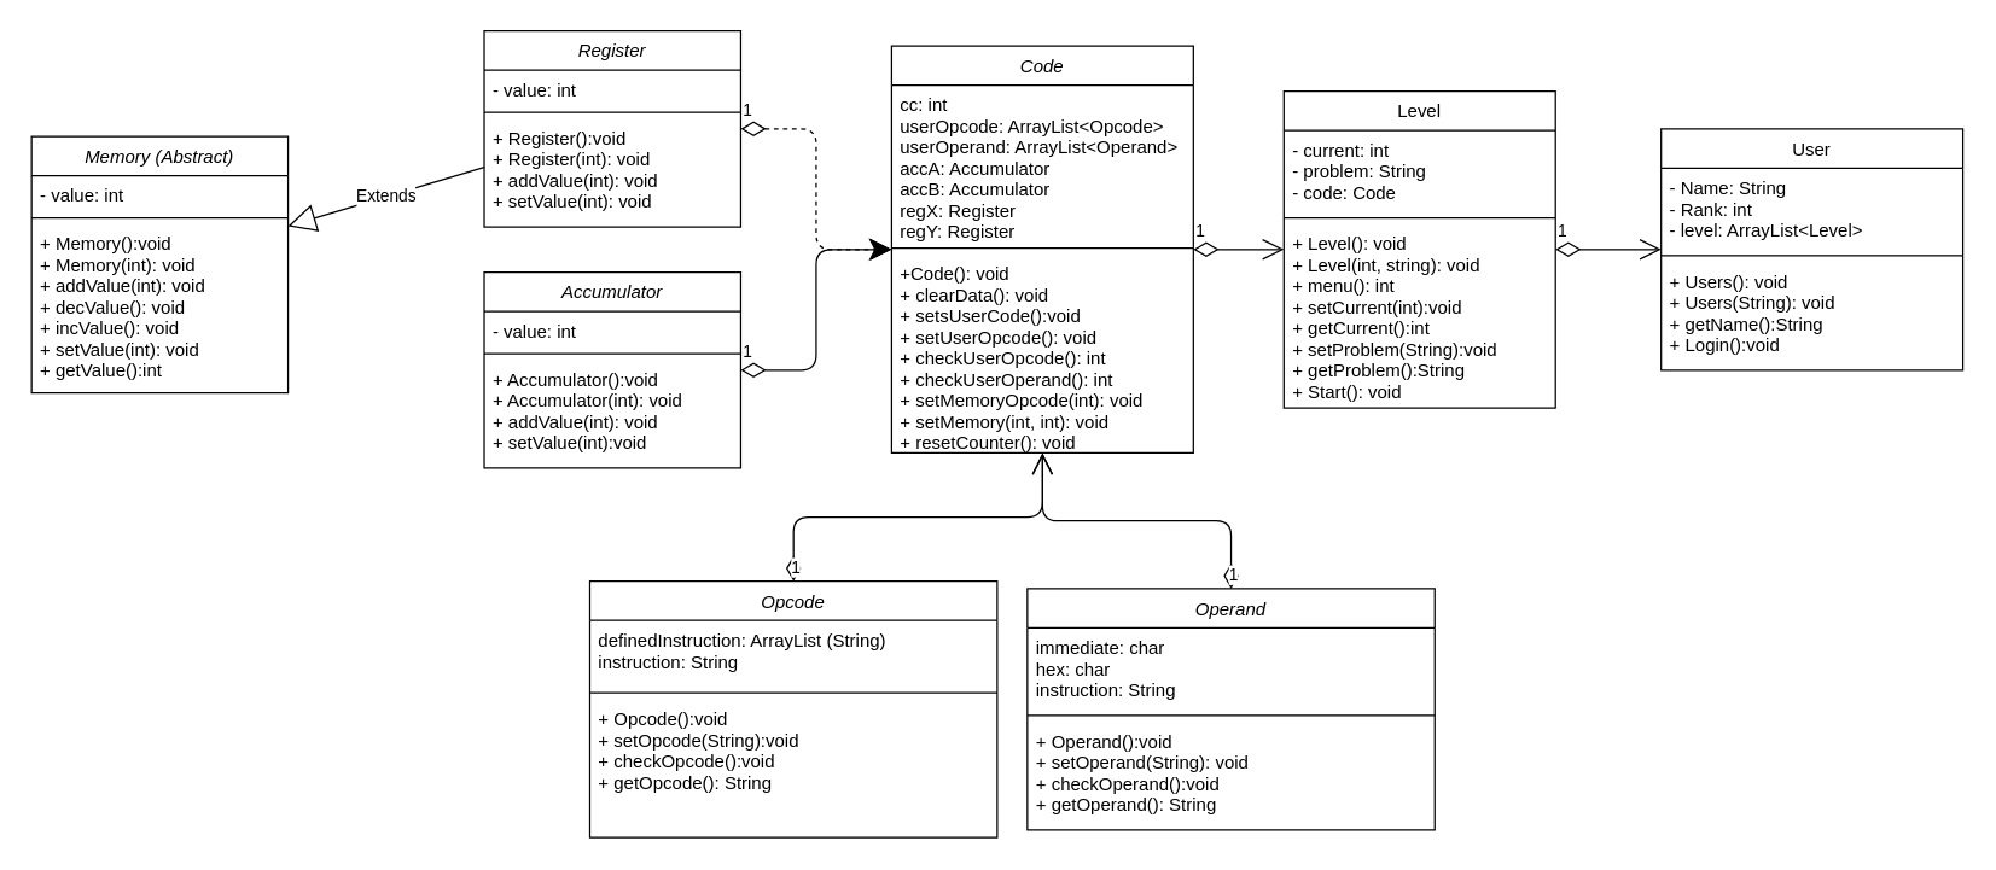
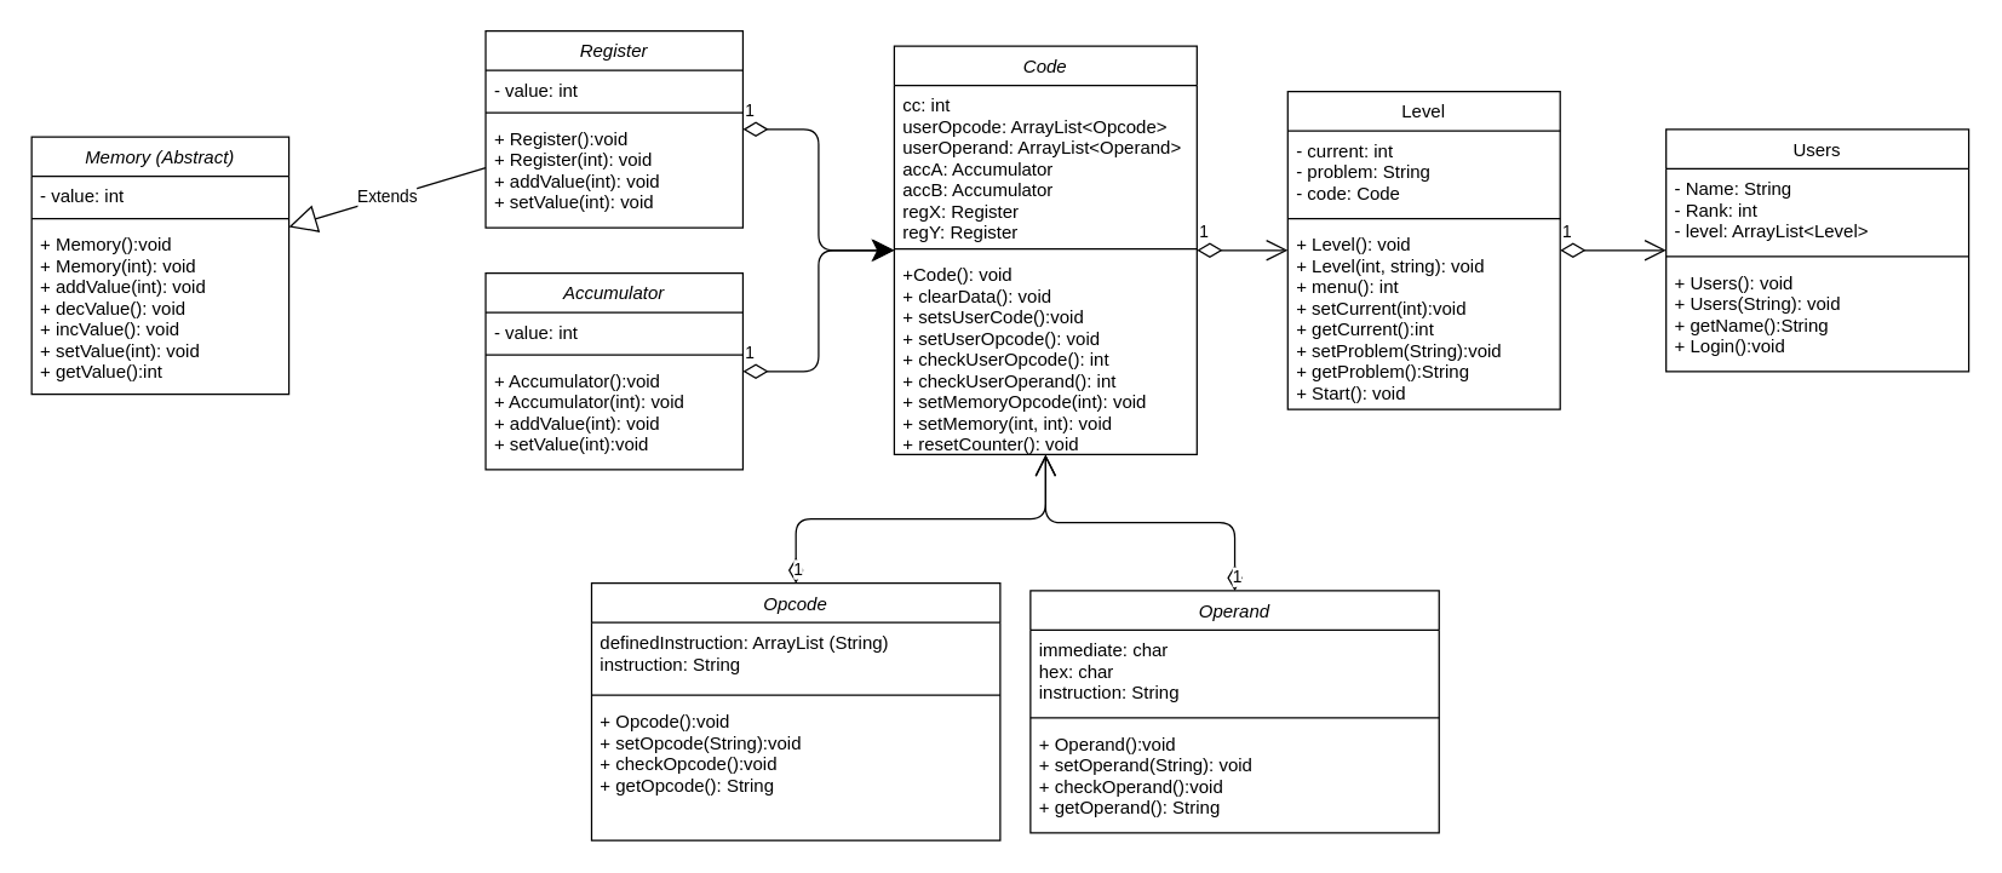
  <mxCell id="0" />
  <mxCell id="1" parent="0" />
  <mxCell id="2" value="Code" style="swimlane;fontStyle=2;align=center;verticalAlign=top;childLayout=stackLayout;horizontal=1;startSize=26;horizontalStack=0;resizeParent=1;resizeLast=0;collapsible=1;marginBottom=0;rounded=0;shadow=0;strokeWidth=1;" parent="1" vertex="1"><mxGeometry x="590" y="30" width="200" height="270" as="geometry"><mxRectangle x="230" y="140" width="160" height="26" as="alternateBounds" /></mxGeometry></mxCell>
  <mxCell id="3" value="cc: int&#10;userOpcode: ArrayList&lt;Opcode&gt;&#10;userOperand: ArrayList&lt;Operand&gt;&#10;accA: Accumulator&#10;accB: Accumulator&#10;regX: Register&#10;regY: Register" style="text;align=left;verticalAlign=top;spacingLeft=4;spacingRight=4;overflow=hidden;rotatable=0;points=[[0,0.5],[1,0.5]];portConstraint=eastwest;" parent="2" vertex="1"><mxGeometry y="26" width="200" height="104" as="geometry" /></mxCell>
  <mxCell id="4" value="" style="line;html=1;strokeWidth=1;align=left;verticalAlign=middle;spacingTop=-1;spacingLeft=3;spacingRight=3;rotatable=0;labelPosition=right;points=[];portConstraint=eastwest;" parent="2" vertex="1"><mxGeometry y="130" width="200" height="8" as="geometry" /></mxCell>
  <mxCell id="5" value="+Code(): void&#10;+ clearData(): void&#10;+ setsUserCode():void&#10;+ setUserOpcode(): void&#10;+ checkUserOpcode(): int&#10;+ checkUserOperand(): int&#10;+ setMemoryOpcode(int): void&#10;+ setMemory(int, int): void&#10;+ resetCounter(): void" style="text;align=left;verticalAlign=top;spacingLeft=4;spacingRight=4;overflow=hidden;rotatable=0;points=[[0,0.5],[1,0.5]];portConstraint=eastwest;" parent="2" vertex="1"><mxGeometry y="138" width="200" height="132" as="geometry" /></mxCell>
  <mxCell id="6" value="Level" style="swimlane;fontStyle=0;align=center;verticalAlign=top;childLayout=stackLayout;horizontal=1;startSize=26;horizontalStack=0;resizeParent=1;resizeLast=0;collapsible=1;marginBottom=0;rounded=0;shadow=0;strokeWidth=1;" parent="1" vertex="1"><mxGeometry x="850" y="60" width="180" height="210" as="geometry"><mxRectangle x="130" y="380" width="160" height="26" as="alternateBounds" /></mxGeometry></mxCell>
  <mxCell id="7" value="- current: int&#10;- problem: String&#10;- code: Code" style="text;align=left;verticalAlign=top;spacingLeft=4;spacingRight=4;overflow=hidden;rotatable=0;points=[[0,0.5],[1,0.5]];portConstraint=eastwest;" parent="6" vertex="1"><mxGeometry y="26" width="180" height="54" as="geometry" /></mxCell>
  <mxCell id="8" value="" style="line;html=1;strokeWidth=1;align=left;verticalAlign=middle;spacingTop=-1;spacingLeft=3;spacingRight=3;rotatable=0;labelPosition=right;points=[];portConstraint=eastwest;" parent="6" vertex="1"><mxGeometry y="80" width="180" height="8" as="geometry" /></mxCell>
  <mxCell id="9" value="+ Level(): void&#10;+ Level(int, string): void&#10;+ menu(): int&#10;+ setCurrent(int):void&#10;+ getCurrent():int&#10;+ setProblem(String):void&#10;+ getProblem():String&#10;+ Start(): void" style="text;align=left;verticalAlign=top;spacingLeft=4;spacingRight=4;overflow=hidden;rotatable=0;points=[[0,0.5],[1,0.5]];portConstraint=eastwest;" parent="6" vertex="1"><mxGeometry y="88" width="180" height="122" as="geometry" /></mxCell>
- <mxCell id="10" value="User" style="swimlane;fontStyle=0;align=center;verticalAlign=top;childLayout=stackLayout;horizontal=1;startSize=26;horizontalStack=0;resizeParent=1;resizeLast=0;collapsible=1;marginBottom=0;rounded=0;shadow=0;strokeWidth=1;" parent="1" vertex="1"><mxGeometry x="1100" y="85" width="200" height="160" as="geometry"><mxRectangle x="130" y="380" width="160" height="26" as="alternateBounds" /></mxGeometry></mxCell>
+ <mxCell id="10" value="Users" style="swimlane;fontStyle=0;align=center;verticalAlign=top;childLayout=stackLayout;horizontal=1;startSize=26;horizontalStack=0;resizeParent=1;resizeLast=0;collapsible=1;marginBottom=0;rounded=0;shadow=0;strokeWidth=1;" parent="1" vertex="1"><mxGeometry x="1100" y="85" width="200" height="160" as="geometry"><mxRectangle x="130" y="380" width="160" height="26" as="alternateBounds" /></mxGeometry></mxCell>
  <mxCell id="11" value="- Name: String&#10;- Rank: int&#10;- level: ArrayList&lt;Level&gt; " style="text;align=left;verticalAlign=top;spacingLeft=4;spacingRight=4;overflow=hidden;rotatable=0;points=[[0,0.5],[1,0.5]];portConstraint=eastwest;" parent="10" vertex="1"><mxGeometry y="26" width="200" height="54" as="geometry" /></mxCell>
  <mxCell id="12" value="" style="line;html=1;strokeWidth=1;align=left;verticalAlign=middle;spacingTop=-1;spacingLeft=3;spacingRight=3;rotatable=0;labelPosition=right;points=[];portConstraint=eastwest;" parent="10" vertex="1"><mxGeometry y="80" width="200" height="8" as="geometry" /></mxCell>
  <mxCell id="13" value="+ Users(): void&#10;+ Users(String): void&#10;+ getName():String&#10;+ Login():void" style="text;align=left;verticalAlign=top;spacingLeft=4;spacingRight=4;overflow=hidden;rotatable=0;points=[[0,0.5],[1,0.5]];portConstraint=eastwest;" parent="10" vertex="1"><mxGeometry y="88" width="200" height="72" as="geometry" /></mxCell>
  <mxCell id="14" value="Accumulator" style="swimlane;fontStyle=2;align=center;verticalAlign=top;childLayout=stackLayout;horizontal=1;startSize=26;horizontalStack=0;resizeParent=1;resizeLast=0;collapsible=1;marginBottom=0;rounded=0;shadow=0;strokeWidth=1;" parent="1" vertex="1"><mxGeometry x="320" y="180" width="170" height="130" as="geometry"><mxRectangle x="230" y="140" width="160" height="26" as="alternateBounds" /></mxGeometry></mxCell>
  <mxCell id="15" value="- value: int&#10;" style="text;align=left;verticalAlign=top;spacingLeft=4;spacingRight=4;overflow=hidden;rotatable=0;points=[[0,0.5],[1,0.5]];portConstraint=eastwest;" parent="14" vertex="1"><mxGeometry y="26" width="170" height="24" as="geometry" /></mxCell>
  <mxCell id="16" value="" style="line;html=1;strokeWidth=1;align=left;verticalAlign=middle;spacingTop=-1;spacingLeft=3;spacingRight=3;rotatable=0;labelPosition=right;points=[];portConstraint=eastwest;" parent="14" vertex="1"><mxGeometry y="50" width="170" height="8" as="geometry" /></mxCell>
  <mxCell id="17" value="+ Accumulator():void&#10;+ Accumulator(int): void&#10;+ addValue(int): void&#10;+ setValue(int):void" style="text;align=left;verticalAlign=top;spacingLeft=4;spacingRight=4;overflow=hidden;rotatable=0;points=[[0,0.5],[1,0.5]];portConstraint=eastwest;" parent="14" vertex="1"><mxGeometry y="58" width="170" height="72" as="geometry" /></mxCell>
  <mxCell id="18" value="Memory (Abstract)&#10;" style="swimlane;fontStyle=2;align=center;verticalAlign=top;childLayout=stackLayout;horizontal=1;startSize=26;horizontalStack=0;resizeParent=1;resizeLast=0;collapsible=1;marginBottom=0;rounded=0;shadow=0;strokeWidth=1;" parent="1" vertex="1"><mxGeometry x="20" y="90" width="170" height="170" as="geometry"><mxRectangle x="230" y="140" width="160" height="26" as="alternateBounds" /></mxGeometry></mxCell>
  <mxCell id="19" value="- value: int&#10;" style="text;align=left;verticalAlign=top;spacingLeft=4;spacingRight=4;overflow=hidden;rotatable=0;points=[[0,0.5],[1,0.5]];portConstraint=eastwest;" parent="18" vertex="1"><mxGeometry y="26" width="170" height="24" as="geometry" /></mxCell>
  <mxCell id="20" value="" style="line;html=1;strokeWidth=1;align=left;verticalAlign=middle;spacingTop=-1;spacingLeft=3;spacingRight=3;rotatable=0;labelPosition=right;points=[];portConstraint=eastwest;" parent="18" vertex="1"><mxGeometry y="50" width="170" height="8" as="geometry" /></mxCell>
  <mxCell id="21" value="+ Memory():void&#10;+ Memory(int): void&#10;+ addValue(int): void&#10;+ decValue(): void&#10;+ incValue(): void&#10;+ setValue(int): void&#10;+ getValue():int" style="text;align=left;verticalAlign=top;spacingLeft=4;spacingRight=4;overflow=hidden;rotatable=0;points=[[0,0.5],[1,0.5]];portConstraint=eastwest;" parent="18" vertex="1"><mxGeometry y="58" width="170" height="112" as="geometry" /></mxCell>
  <mxCell id="22" value="1" style="endArrow=open;html=1;endSize=12;startArrow=diamondThin;startSize=14;startFill=0;edgeStyle=orthogonalEdgeStyle;align=left;verticalAlign=bottom;" parent="1" source="6" target="10" edge="1"><mxGeometry x="-1" y="3" relative="1" as="geometry"><mxPoint x="820" y="290" as="sourcePoint" /><mxPoint x="980" y="290" as="targetPoint" /></mxGeometry></mxCell>
  <mxCell id="23" value="1" style="endArrow=open;html=1;endSize=12;startArrow=diamondThin;startSize=14;startFill=0;edgeStyle=orthogonalEdgeStyle;align=left;verticalAlign=bottom;" parent="1" source="25" target="2" edge="1"><mxGeometry x="-1" y="3" relative="1" as="geometry"><mxPoint x="820" y="290" as="sourcePoint" /><mxPoint x="980" y="290" as="targetPoint" /></mxGeometry></mxCell>
  <mxCell id="24" value="1" style="endArrow=open;html=1;endSize=12;startArrow=diamondThin;startSize=14;startFill=0;edgeStyle=orthogonalEdgeStyle;align=left;verticalAlign=bottom;" parent="1" source="2" target="6" edge="1"><mxGeometry x="-1" y="3" relative="1" as="geometry"><mxPoint x="620" y="90" as="sourcePoint" /><mxPoint x="780" y="90" as="targetPoint" /></mxGeometry></mxCell>
  <mxCell id="25" value="Opcode" style="swimlane;fontStyle=2;align=center;verticalAlign=top;childLayout=stackLayout;horizontal=1;startSize=26;horizontalStack=0;resizeParent=1;resizeLast=0;collapsible=1;marginBottom=0;rounded=0;shadow=0;strokeWidth=1;" parent="1" vertex="1"><mxGeometry x="390" y="385" width="270" height="170" as="geometry"><mxRectangle x="230" y="140" width="160" height="26" as="alternateBounds" /></mxGeometry></mxCell>
  <mxCell id="26" value="definedInstruction: ArrayList (String)&#10;instruction: String" style="text;align=left;verticalAlign=top;spacingLeft=4;spacingRight=4;overflow=hidden;rotatable=0;points=[[0,0.5],[1,0.5]];portConstraint=eastwest;" parent="25" vertex="1"><mxGeometry y="26" width="270" height="44" as="geometry" /></mxCell>
  <mxCell id="27" value="" style="line;html=1;strokeWidth=1;align=left;verticalAlign=middle;spacingTop=-1;spacingLeft=3;spacingRight=3;rotatable=0;labelPosition=right;points=[];portConstraint=eastwest;" parent="25" vertex="1"><mxGeometry y="70" width="270" height="8" as="geometry" /></mxCell>
  <mxCell id="28" value="+ Opcode():void&#10;+ setOpcode(String):void&#10;+ checkOpcode():void&#10;+ getOpcode(): String" style="text;align=left;verticalAlign=top;spacingLeft=4;spacingRight=4;overflow=hidden;rotatable=0;points=[[0,0.5],[1,0.5]];portConstraint=eastwest;" parent="25" vertex="1"><mxGeometry y="78" width="270" height="92" as="geometry" /></mxCell>
  <mxCell id="29" value="Operand" style="swimlane;fontStyle=2;align=center;verticalAlign=top;childLayout=stackLayout;horizontal=1;startSize=26;horizontalStack=0;resizeParent=1;resizeLast=0;collapsible=1;marginBottom=0;rounded=0;shadow=0;strokeWidth=1;" parent="1" vertex="1"><mxGeometry x="680" y="390" width="270" height="160" as="geometry"><mxRectangle x="230" y="140" width="160" height="26" as="alternateBounds" /></mxGeometry></mxCell>
  <mxCell id="30" value="immediate: char&#10;hex: char&#10;instruction: String" style="text;align=left;verticalAlign=top;spacingLeft=4;spacingRight=4;overflow=hidden;rotatable=0;points=[[0,0.5],[1,0.5]];portConstraint=eastwest;" parent="29" vertex="1"><mxGeometry y="26" width="270" height="54" as="geometry" /></mxCell>
  <mxCell id="31" value="" style="line;html=1;strokeWidth=1;align=left;verticalAlign=middle;spacingTop=-1;spacingLeft=3;spacingRight=3;rotatable=0;labelPosition=right;points=[];portConstraint=eastwest;" parent="29" vertex="1"><mxGeometry y="80" width="270" height="8" as="geometry" /></mxCell>
  <mxCell id="32" value="+ Operand():void&#10;+ setOperand(String): void&#10;+ checkOperand():void&#10;+ getOperand(): String" style="text;align=left;verticalAlign=top;spacingLeft=4;spacingRight=4;overflow=hidden;rotatable=0;points=[[0,0.5],[1,0.5]];portConstraint=eastwest;" parent="29" vertex="1"><mxGeometry y="88" width="270" height="72" as="geometry" /></mxCell>
  <mxCell id="33" value="1" style="endArrow=open;html=1;endSize=12;startArrow=diamondThin;startSize=14;startFill=0;edgeStyle=orthogonalEdgeStyle;align=left;verticalAlign=bottom;" parent="1" source="29" target="2" edge="1"><mxGeometry x="-1" y="3" relative="1" as="geometry"><mxPoint x="840" y="425.059" as="sourcePoint" /><mxPoint x="705.059" y="280" as="targetPoint" /></mxGeometry></mxCell>
  <mxCell id="34" value="Register" style="swimlane;fontStyle=2;align=center;verticalAlign=top;childLayout=stackLayout;horizontal=1;startSize=26;horizontalStack=0;resizeParent=1;resizeLast=0;collapsible=1;marginBottom=0;rounded=0;shadow=0;strokeWidth=1;" vertex="1" parent="1"><mxGeometry x="320" y="20" width="170" height="130" as="geometry"><mxRectangle x="230" y="140" width="160" height="26" as="alternateBounds" /></mxGeometry></mxCell>
  <mxCell id="35" value="- value: int&#10;" style="text;align=left;verticalAlign=top;spacingLeft=4;spacingRight=4;overflow=hidden;rotatable=0;points=[[0,0.5],[1,0.5]];portConstraint=eastwest;" vertex="1" parent="34"><mxGeometry y="26" width="170" height="24" as="geometry" /></mxCell>
  <mxCell id="36" value="" style="line;html=1;strokeWidth=1;align=left;verticalAlign=middle;spacingTop=-1;spacingLeft=3;spacingRight=3;rotatable=0;labelPosition=right;points=[];portConstraint=eastwest;" vertex="1" parent="34"><mxGeometry y="50" width="170" height="8" as="geometry" /></mxCell>
  <mxCell id="37" value="+ Register():void&#10;+ Register(int): void&#10;+ addValue(int): void&#10;+ setValue(int): void" style="text;align=left;verticalAlign=top;spacingLeft=4;spacingRight=4;overflow=hidden;rotatable=0;points=[[0,0.5],[1,0.5]];portConstraint=eastwest;" vertex="1" parent="34"><mxGeometry y="58" width="170" height="72" as="geometry" /></mxCell>
  <mxCell id="38" value="Extends" style="endArrow=block;endSize=16;endFill=0;html=1;" edge="1" parent="1" source="34" target="18"><mxGeometry width="160" relative="1" as="geometry"><mxPoint x="736.667" y="720" as="sourcePoint" /><mxPoint x="698.75" y="629" as="targetPoint" /></mxGeometry></mxCell>
- <mxCell id="39" value="1" style="endArrow=open;html=1;endSize=12;startArrow=diamondThin;startSize=14;startFill=0;edgeStyle=orthogonalEdgeStyle;align=left;verticalAlign=bottom;dashed=1;" edge="1" parent="1" source="34" target="2"><mxGeometry x="-1" y="3" relative="1" as="geometry"><mxPoint x="350" y="-155" as="sourcePoint" /><mxPoint x="600" y="90" as="targetPoint" /></mxGeometry></mxCell>
+ <mxCell id="39" value="1" style="endArrow=open;html=1;endSize=12;startArrow=diamondThin;startSize=14;startFill=0;edgeStyle=orthogonalEdgeStyle;align=left;verticalAlign=bottom;" edge="1" parent="1" source="34" target="2"><mxGeometry x="-1" y="3" relative="1" as="geometry"><mxPoint x="350" y="-155" as="sourcePoint" /><mxPoint x="600" y="90" as="targetPoint" /></mxGeometry></mxCell>
  <mxCell id="40" value="1" style="endArrow=classic;html=1;endSize=12;startArrow=diamondThin;startSize=14;startFill=0;edgeStyle=orthogonalEdgeStyle;align=left;verticalAlign=bottom;" edge="1" parent="1" source="14" target="2"><mxGeometry x="-1" y="3" relative="1" as="geometry"><mxPoint x="470" y="60" as="sourcePoint" /><mxPoint x="685.059" y="40" as="targetPoint" /></mxGeometry></mxCell>
